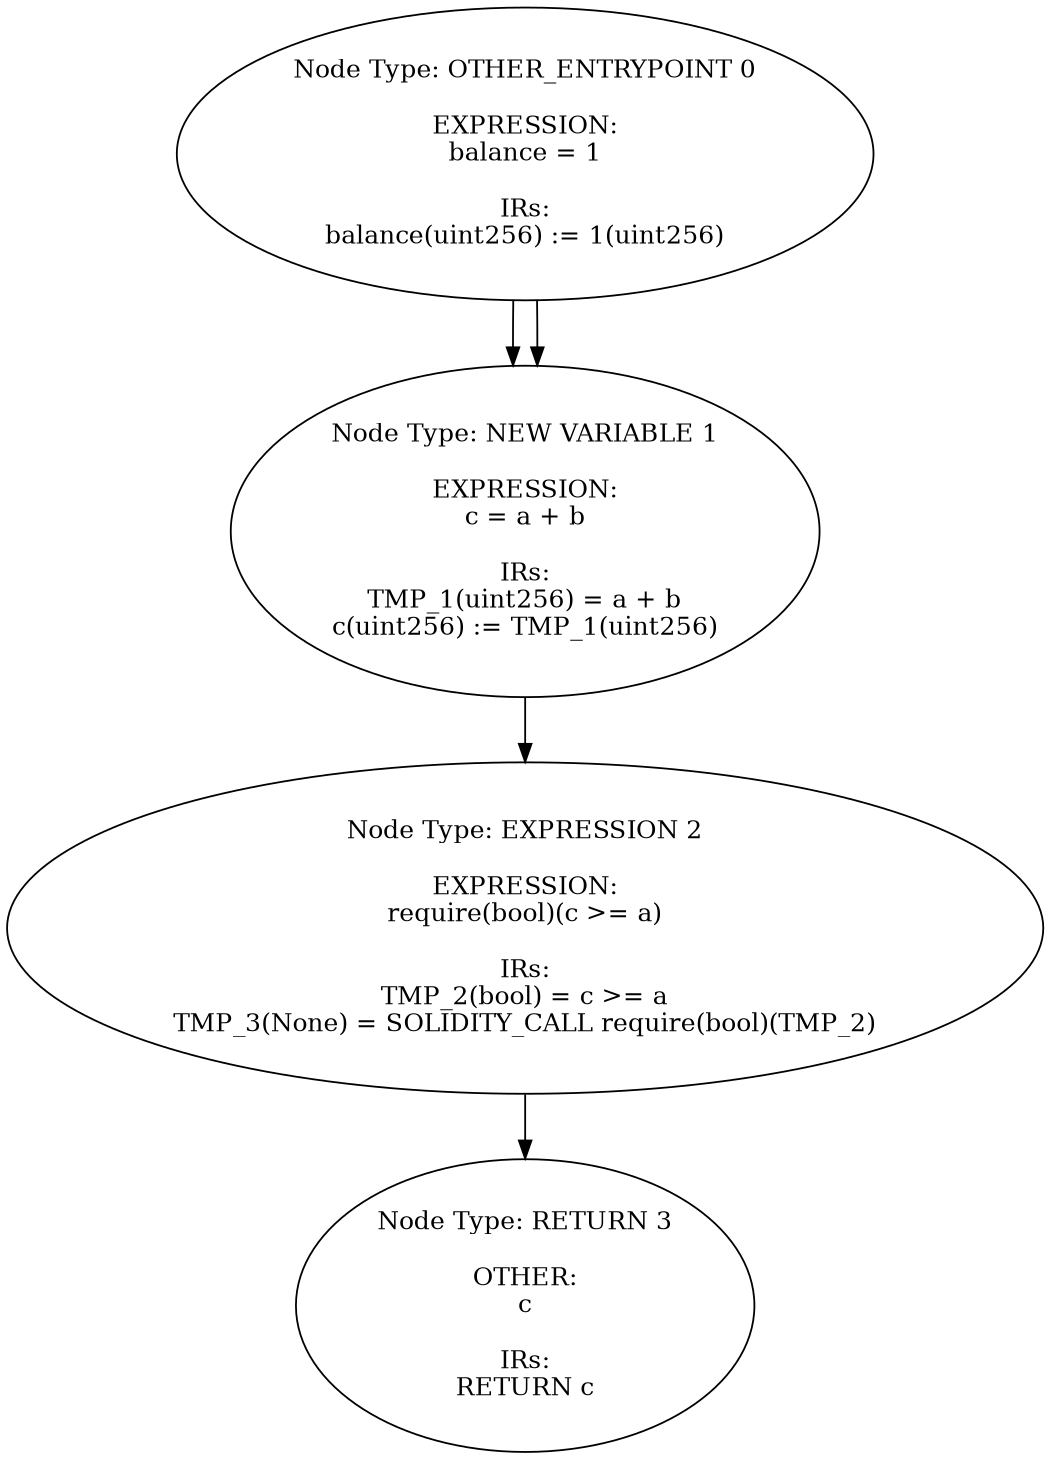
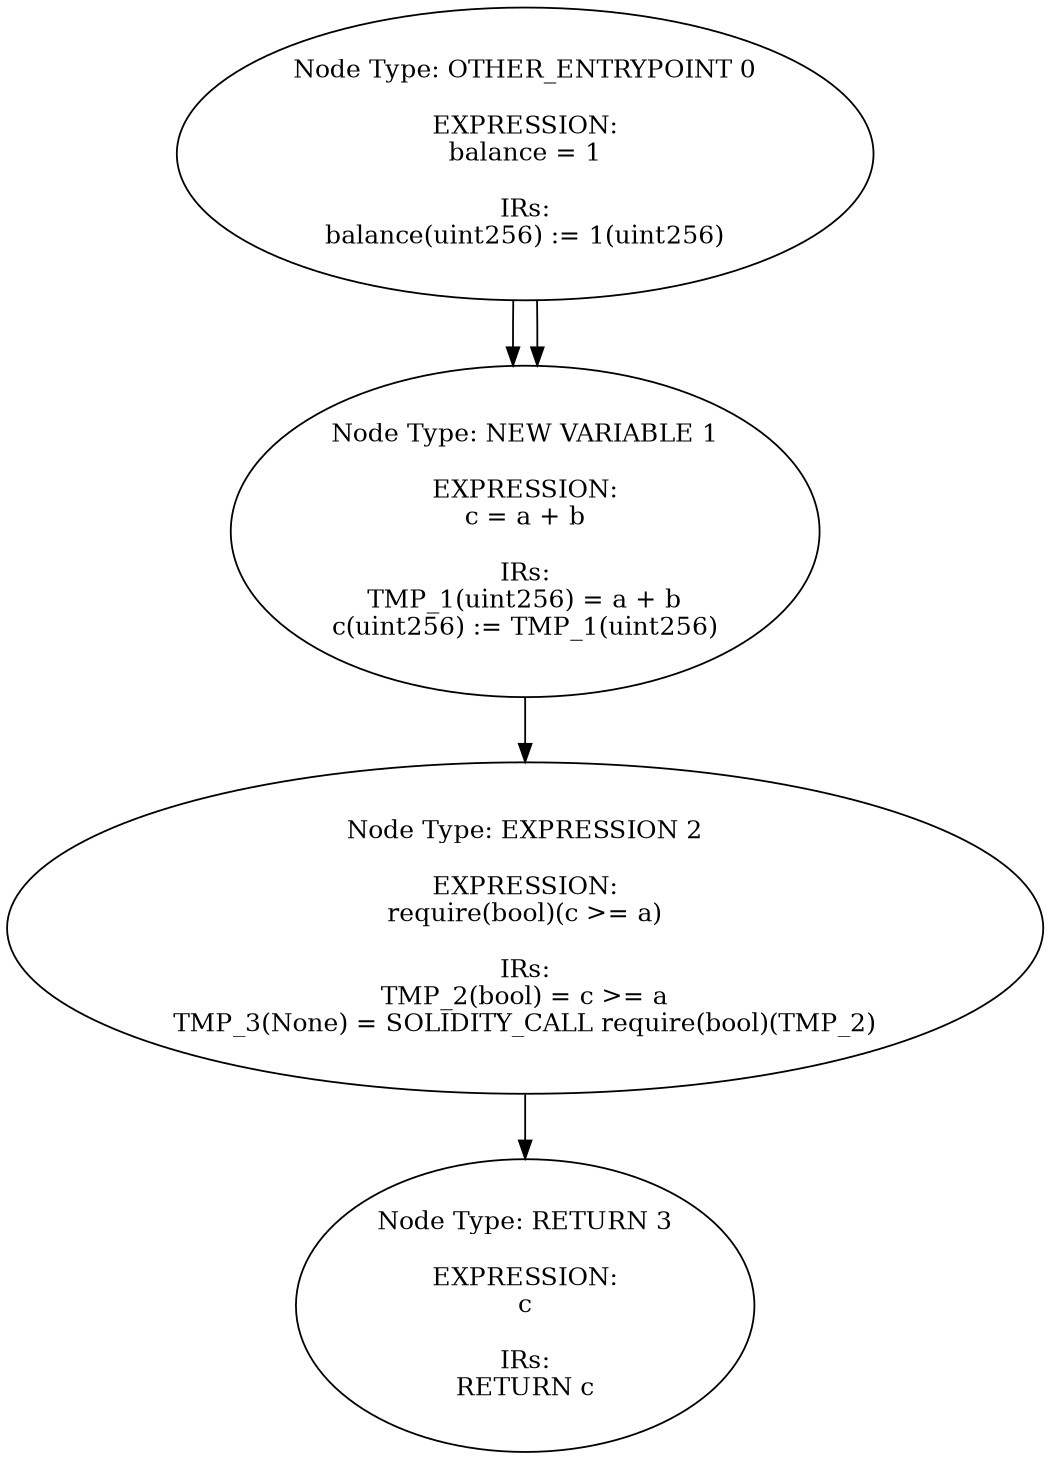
  digraph {
    n1 [label="Node Type: OTHER_ENTRYPOINT 0\n\nEXPRESSION:\nbalance = 1\n\nIRs:\nbalance(uint256) := 1(uint256)"]
    n2 [label="Node Type: NEW VARIABLE 1\n\nEXPRESSION:\nc = a + b\n\nIRs:\nTMP_1(uint256) = a + b\nc(uint256) := TMP_1(uint256)"]
    n3 [label="Node Type: EXPRESSION 2\n\nEXPRESSION:\nrequire(bool)(c >= a)\n\nIRs:\nTMP_2(bool) = c >= a\nTMP_3(None) = SOLIDITY_CALL require(bool)(TMP_2)"]
-   n4 [label="Node Type: RETURN 3\n\nOTHER:\nc\n\nIRs:\nRETURN c"]
+   n4 [label="Node Type: RETURN 3\n\nEXPRESSION:\nc\n\nIRs:\nRETURN c"]
    n1 -> n2
    n1 -> n2
    n2 -> n3
    n3 -> n4
  }
